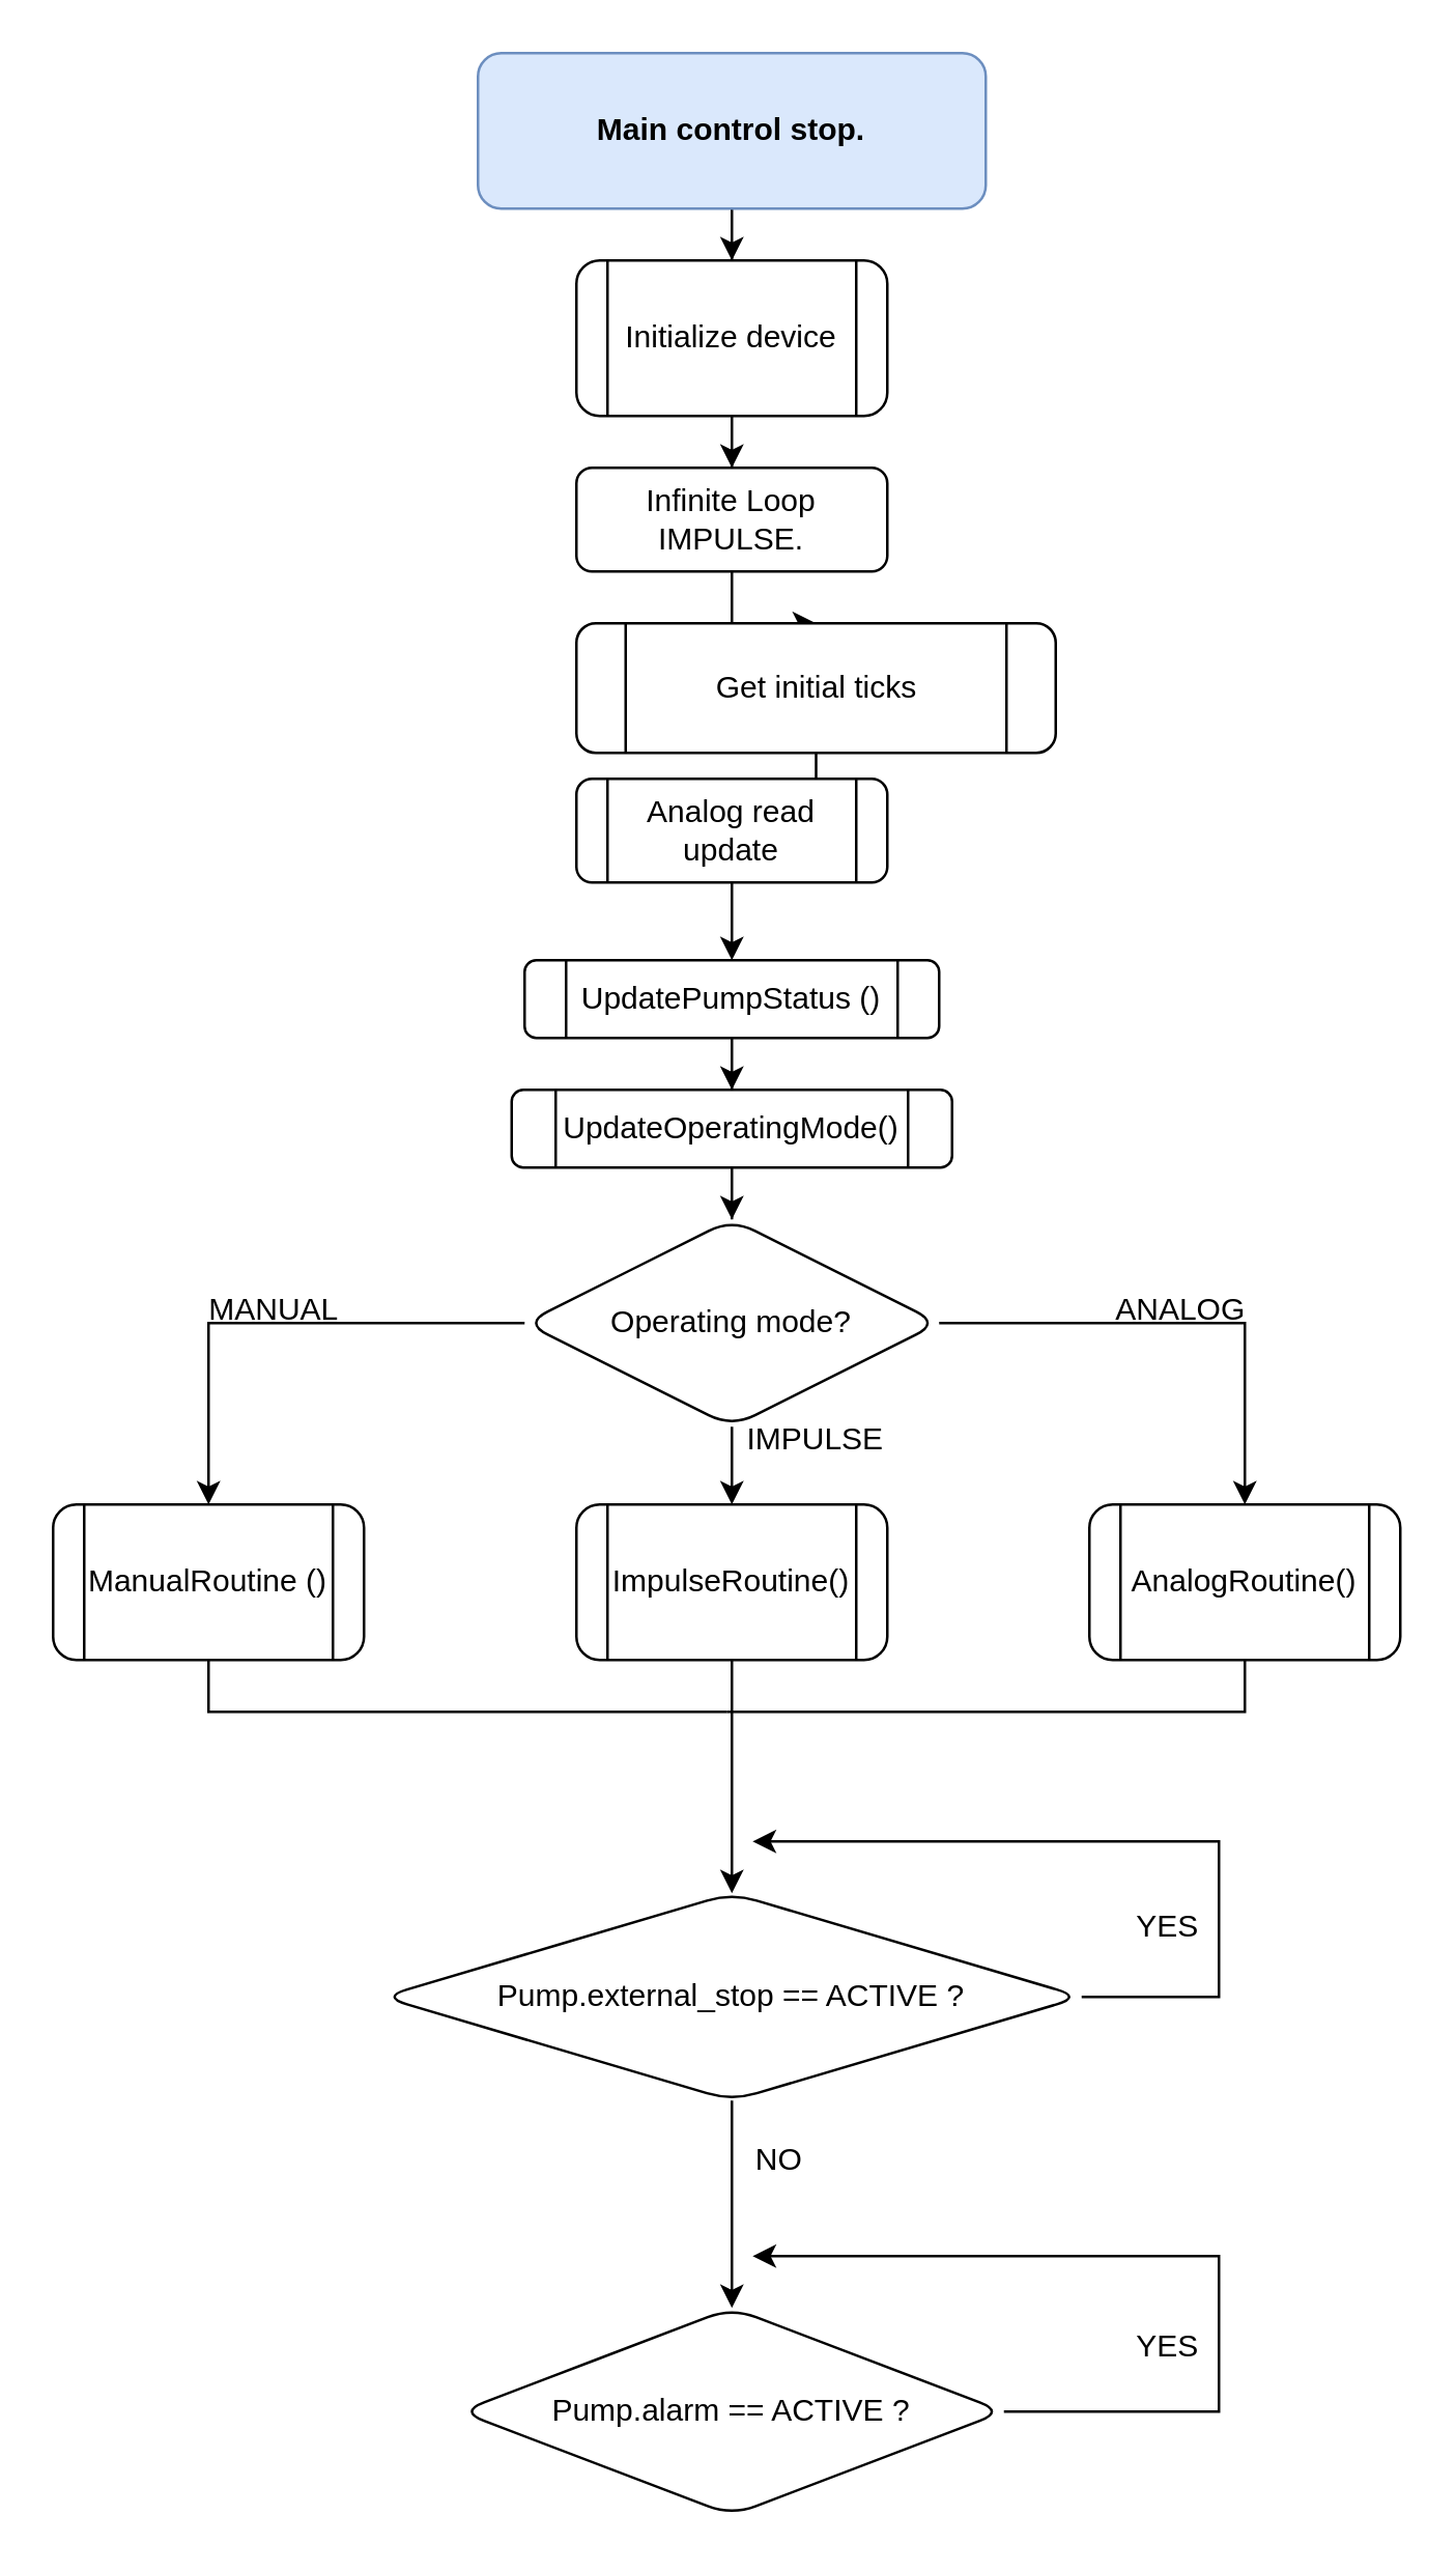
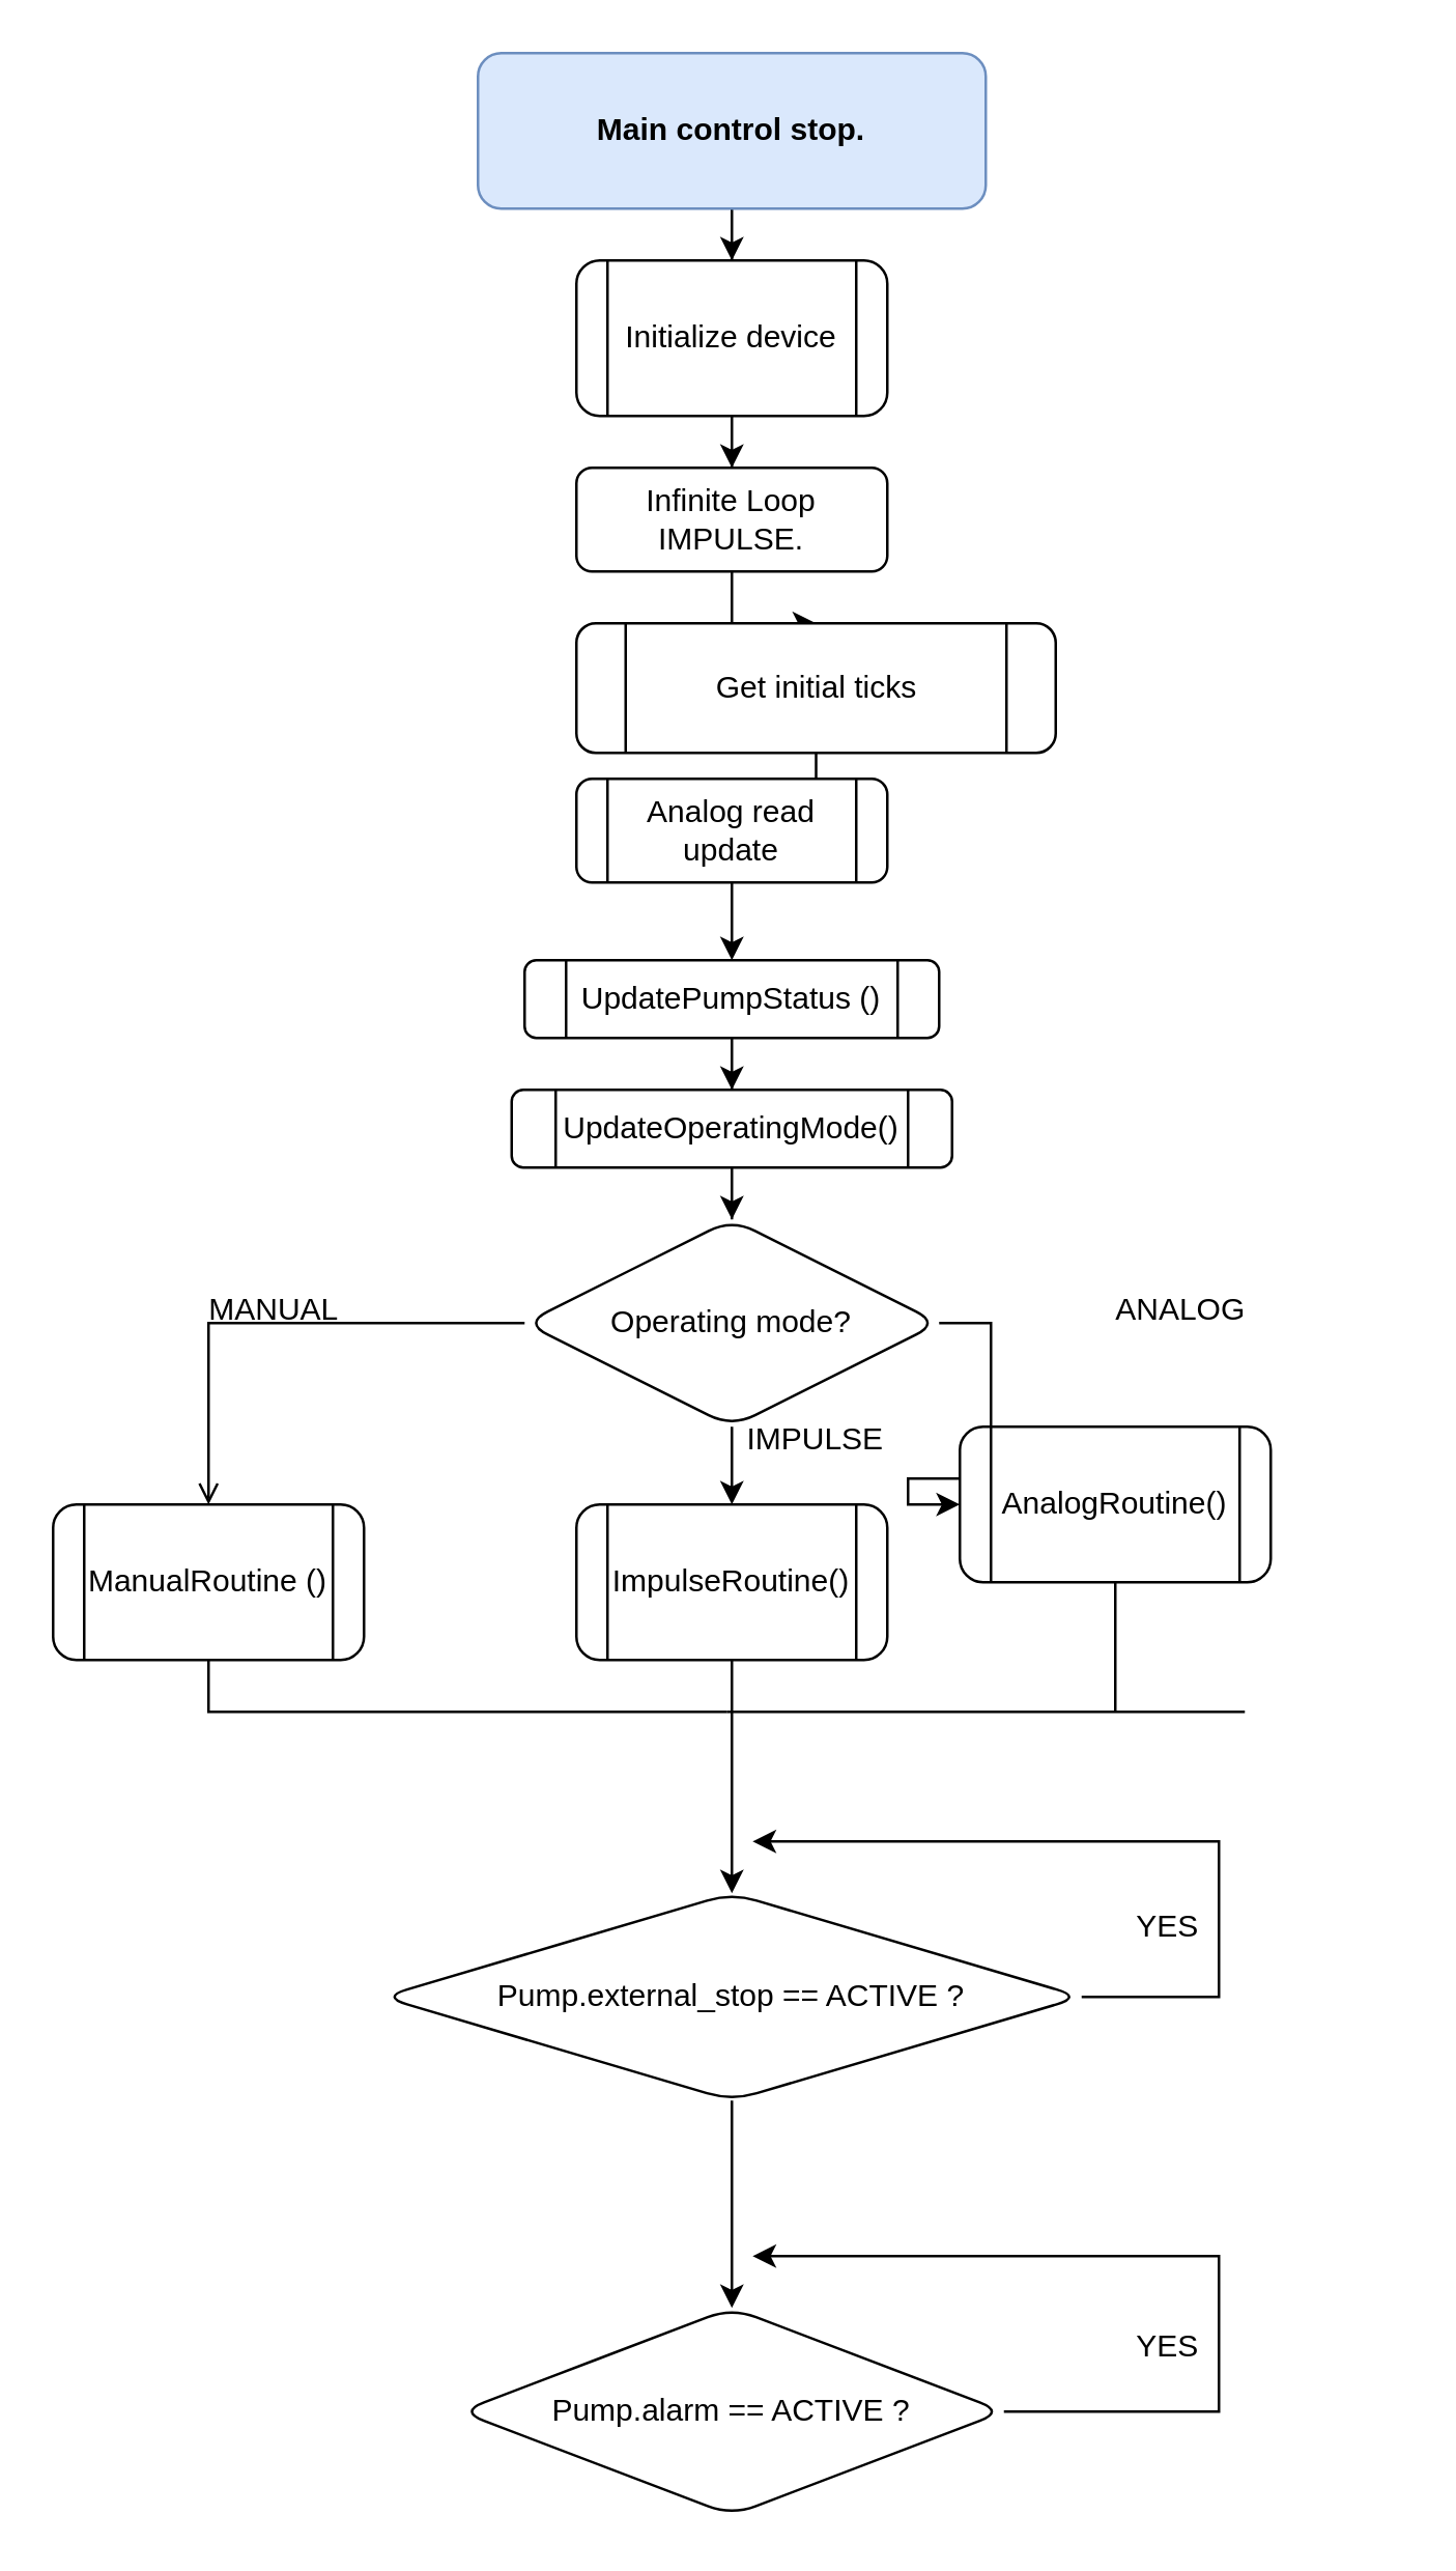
  <mxCell id="0" />
  <mxCell id="1" parent="0" />
  <mxCell id="2" value="" style="edgeStyle=orthogonalEdgeStyle;rounded=0;orthogonalLoop=1;jettySize=auto;html=1;" edge="1" parent="1" source="3" target="5"><mxGeometry relative="1" as="geometry" /></mxCell>
  <mxCell id="3" value="&lt;b&gt;Main control stop.&lt;/b&gt;" style="rounded=1;whiteSpace=wrap;html=1;fillColor=#dae8fc;strokeColor=#6c8ebf;" vertex="1" parent="1"><mxGeometry x="184" y="20" width="196" height="60" as="geometry" /></mxCell>
  <mxCell id="4" value="" style="edgeStyle=orthogonalEdgeStyle;rounded=0;orthogonalLoop=1;jettySize=auto;html=1;" edge="1" parent="1" source="5" target="7"><mxGeometry relative="1" as="geometry" /></mxCell>
  <mxCell id="5" value="Initialize device" style="shape=process;whiteSpace=wrap;html=1;backgroundOutline=1;rounded=1;" vertex="1" parent="1"><mxGeometry x="222" y="100" width="120" height="60" as="geometry" /></mxCell>
  <mxCell id="6" value="" style="edgeStyle=orthogonalEdgeStyle;rounded=0;orthogonalLoop=1;jettySize=auto;html=1;" edge="1" parent="1" source="7" target="9"><mxGeometry relative="1" as="geometry" /></mxCell>
  <mxCell id="7" value="Infinite Loop&lt;div&gt;IMPULSE.&lt;/div&gt;" style="rounded=1;whiteSpace=wrap;html=1;" vertex="1" parent="1"><mxGeometry x="222" y="180" width="120" height="40" as="geometry" /></mxCell>
  <mxCell id="8" value="" style="edgeStyle=orthogonalEdgeStyle;rounded=0;orthogonalLoop=1;jettySize=auto;html=1;" edge="1" parent="1" source="9" target="11"><mxGeometry relative="1" as="geometry" /></mxCell>
  <mxCell id="9" value="Get initial ticks" style="shape=process;whiteSpace=wrap;html=1;backgroundOutline=1;rounded=1;" vertex="1" parent="1"><mxGeometry x="222" y="240" width="185" height="50" as="geometry" /></mxCell>
  <mxCell id="10" value="" style="edgeStyle=orthogonalEdgeStyle;rounded=0;orthogonalLoop=1;jettySize=auto;html=1;" edge="1" parent="1" source="11" target="13"><mxGeometry relative="1" as="geometry" /></mxCell>
  <mxCell id="11" value="Analog read update" style="shape=process;whiteSpace=wrap;html=1;backgroundOutline=1;rounded=1;" vertex="1" parent="1"><mxGeometry x="222" y="300" width="120" height="40" as="geometry" /></mxCell>
  <mxCell id="12" value="" style="edgeStyle=orthogonalEdgeStyle;rounded=0;orthogonalLoop=1;jettySize=auto;html=1;" edge="1" parent="1" source="13" target="15"><mxGeometry relative="1" as="geometry" /></mxCell>
  <mxCell id="13" value="UpdatePumpStatus ()" style="shape=process;whiteSpace=wrap;html=1;backgroundOutline=1;rounded=1;" vertex="1" parent="1"><mxGeometry x="202" y="370" width="160" height="30" as="geometry" /></mxCell>
  <mxCell id="14" value="" style="edgeStyle=orthogonalEdgeStyle;rounded=0;orthogonalLoop=1;jettySize=auto;html=1;" edge="1" parent="1" source="15" target="19"><mxGeometry relative="1" as="geometry" /></mxCell>
  <mxCell id="15" value="UpdateOperatingMode()" style="shape=process;whiteSpace=wrap;html=1;backgroundOutline=1;rounded=1;" vertex="1" parent="1"><mxGeometry x="197" y="420" width="170" height="30" as="geometry" /></mxCell>
- <mxCell id="16" value="" style="edgeStyle=orthogonalEdgeStyle;rounded=0;orthogonalLoop=1;jettySize=auto;html=1;" edge="1" parent="1" source="19" target="21"><mxGeometry relative="1" as="geometry" /></mxCell>
+ <mxCell id="16" value="" style="edgeStyle=orthogonalEdgeStyle;rounded=0;orthogonalLoop=1;jettySize=auto;html=1;endArrow=open;" edge="1" parent="1" source="19" target="21"><mxGeometry relative="1" as="geometry" /></mxCell>
  <mxCell id="17" value="" style="edgeStyle=orthogonalEdgeStyle;rounded=0;orthogonalLoop=1;jettySize=auto;html=1;" edge="1" parent="1" source="19" target="23"><mxGeometry relative="1" as="geometry" /></mxCell>
  <mxCell id="18" value="" style="edgeStyle=orthogonalEdgeStyle;rounded=0;orthogonalLoop=1;jettySize=auto;html=1;" edge="1" parent="1" source="19" target="25"><mxGeometry relative="1" as="geometry" /></mxCell>
  <mxCell id="19" value="Operating mode?" style="rhombus;whiteSpace=wrap;html=1;rounded=1;" vertex="1" parent="1"><mxGeometry x="202" y="470" width="160" height="80" as="geometry" /></mxCell>
  <mxCell id="20" style="edgeStyle=orthogonalEdgeStyle;rounded=0;orthogonalLoop=1;jettySize=auto;html=1;exitX=0.5;exitY=1;exitDx=0;exitDy=0;endArrow=none;endFill=0;" edge="1" parent="1" source="21"><mxGeometry relative="1" as="geometry"><mxPoint x="280" y="660" as="targetPoint" /><Array as="points"><mxPoint x="80" y="660" /><mxPoint x="280" y="660" /></Array></mxGeometry></mxCell>
  <mxCell id="21" value="ManualRoutine ()" style="shape=process;whiteSpace=wrap;html=1;backgroundOutline=1;rounded=1;" vertex="1" parent="1"><mxGeometry x="20" y="580" width="120" height="60" as="geometry" /></mxCell>
  <mxCell id="22" style="edgeStyle=orthogonalEdgeStyle;rounded=0;orthogonalLoop=1;jettySize=auto;html=1;exitX=0.5;exitY=1;exitDx=0;exitDy=0;endArrow=none;endFill=0;" edge="1" parent="1" source="23"><mxGeometry relative="1" as="geometry"><mxPoint x="280" y="660" as="targetPoint" /><Array as="points"><mxPoint x="480" y="660" /><mxPoint x="291" y="660" /></Array></mxGeometry></mxCell>
- <mxCell id="23" value="AnalogRoutine()" style="shape=process;whiteSpace=wrap;html=1;backgroundOutline=1;rounded=1;" vertex="1" parent="1"><mxGeometry x="420" y="580" width="120" height="60" as="geometry" /></mxCell>
+ <mxCell id="23" value="AnalogRoutine()" style="shape=process;whiteSpace=wrap;html=1;backgroundOutline=1;rounded=1;" vertex="1" parent="1"><mxGeometry x="370" y="550" width="120" height="60" as="geometry" /></mxCell>
  <mxCell id="24" style="edgeStyle=orthogonalEdgeStyle;rounded=0;orthogonalLoop=1;jettySize=auto;html=1;exitX=0.5;exitY=1;exitDx=0;exitDy=0;entryX=0.5;entryY=0;entryDx=0;entryDy=0;" edge="1" parent="1" source="25" target="31"><mxGeometry relative="1" as="geometry" /></mxCell>
  <mxCell id="25" value="ImpulseRoutine()" style="shape=process;whiteSpace=wrap;html=1;backgroundOutline=1;rounded=1;" vertex="1" parent="1"><mxGeometry x="222" y="580" width="120" height="60" as="geometry" /></mxCell>
  <mxCell id="26" value="MANUAL" style="text;html=1;align=center;verticalAlign=middle;resizable=0;points=[];autosize=1;strokeColor=none;fillColor=none;" vertex="1" parent="1"><mxGeometry x="70" y="490" width="70" height="30" as="geometry" /></mxCell>
  <mxCell id="27" value="ANALOG" style="text;html=1;align=center;verticalAlign=middle;resizable=0;points=[];autosize=1;strokeColor=none;fillColor=none;" vertex="1" parent="1"><mxGeometry x="420" y="490" width="70" height="30" as="geometry" /></mxCell>
  <mxCell id="28" value="IMPULSE" style="text;html=1;align=center;verticalAlign=middle;resizable=0;points=[];autosize=1;strokeColor=none;fillColor=none;" vertex="1" parent="1"><mxGeometry x="274" y="540" width="80" height="30" as="geometry" /></mxCell>
  <mxCell id="29" style="edgeStyle=orthogonalEdgeStyle;rounded=0;orthogonalLoop=1;jettySize=auto;html=1;exitX=1;exitY=0.5;exitDx=0;exitDy=0;" edge="1" parent="1" source="31"><mxGeometry relative="1" as="geometry"><mxPoint x="290" y="710" as="targetPoint" /><Array as="points"><mxPoint x="470" y="770" /><mxPoint x="470" y="710" /></Array></mxGeometry></mxCell>
  <mxCell id="30" value="" style="edgeStyle=orthogonalEdgeStyle;rounded=0;orthogonalLoop=1;jettySize=auto;html=1;" edge="1" parent="1" source="31" target="34"><mxGeometry relative="1" as="geometry" /></mxCell>
  <mxCell id="31" value="Pump.external_stop == ACTIVE ?" style="rhombus;whiteSpace=wrap;html=1;rounded=1;" vertex="1" parent="1"><mxGeometry x="147" y="730" width="270" height="80" as="geometry" /></mxCell>
  <mxCell id="32" value="YES" style="text;html=1;align=center;verticalAlign=middle;resizable=0;points=[];autosize=1;strokeColor=none;fillColor=none;" vertex="1" parent="1"><mxGeometry x="425" y="728" width="50" height="30" as="geometry" /></mxCell>
  <mxCell id="33" style="edgeStyle=orthogonalEdgeStyle;rounded=0;orthogonalLoop=1;jettySize=auto;html=1;exitX=1;exitY=0.5;exitDx=0;exitDy=0;" edge="1" parent="1" source="34"><mxGeometry relative="1" as="geometry"><mxPoint x="290" y="870" as="targetPoint" /><Array as="points"><mxPoint x="470" y="930" /><mxPoint x="470" y="870" /></Array></mxGeometry></mxCell>
  <mxCell id="34" value="Pump.alarm == ACTIVE ?" style="rhombus;whiteSpace=wrap;html=1;rounded=1;" vertex="1" parent="1"><mxGeometry x="177" y="890" width="210" height="80" as="geometry" /></mxCell>
  <mxCell id="35" value="YES" style="text;html=1;align=center;verticalAlign=middle;resizable=0;points=[];autosize=1;strokeColor=none;fillColor=none;" vertex="1" parent="1"><mxGeometry x="425" y="890" width="50" height="30" as="geometry" /></mxCell>
- <mxCell id="36" value="NO" style="text;html=1;align=center;verticalAlign=middle;resizable=0;points=[];autosize=1;strokeColor=none;fillColor=none;" vertex="1" parent="1"><mxGeometry x="280" y="818" width="40" height="30" as="geometry" /></mxCell>
